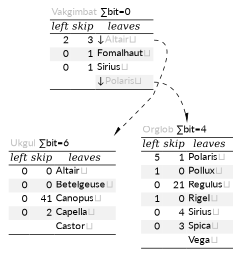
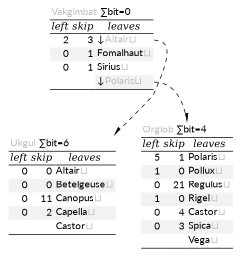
  digraph {
    fontname=Lato
    node [fontname=Lato shape=none]
    edge [fontname=Lato style=dashed]
    n1 [label=< <table border="0" cellspacing="0"> 	<tr><td colspan="3" align="left"><font color="Grey75">Vakgimbat</font> ∑bit=0</td></tr> 	<hr/> 	<tr> 		<td><font face="Times-Italic">left</font></td> 		<td><font face="Times-Italic">skip</font></td> 		<td><font face="Times-Italic">leaves</font></td> 	</tr> 	<hr/> 	<tr> 		<td align="right">2</td> 		<td align="right">3</td> 		<td align="left" port="0">↓<font color="Grey75">Altair⊔</font></td> 	</tr> 	<tr> 		<td align="right" bgcolor="Gray95">0</td> 		<td align="right" bgcolor="Gray95">1</td> 		<td align="left" port="1" bgcolor="Gray95">Fomalhaut<font color="Grey75">⊔</font></td> 	</tr> 	<tr> 		<td align="right">0</td> 		<td align="right">1</td> 		<td align="left" port="2">Sirius<font color="Grey75">⊔</font></td> 	</tr> 	<tr> 		<td>&#8205;</td>		<td>&#8205;</td>		<td align="left" port="3" bgcolor="Gray95">↓<font color="Grey75">Polaris⊔</font></td> 	</tr> 	<hr/> 	<tr><td></td></tr> </table>>]
-   n2 [label=< <table border="0" cellspacing="0"> 	<tr><td colspan="3" align="left"><font color="Grey75">Ukgul</font> ∑bit=6</td></tr> 	<hr/> 	<tr> 		<td><font face="Times-Italic">left</font></td> 		<td><font face="Times-Italic">skip</font></td> 		<td><font face="Times-Italic">leaves</font></td> 	</tr> 	<hr/> 	<tr> 		<td align="right">0</td> 		<td align="right">0</td> 		<td align="left" port="0">Altair<font color="Grey75">⊔</font></td> 	</tr> 	<tr> 		<td align="right" bgcolor="Gray95">0</td> 		<td align="right" bgcolor="Gray95">0</td> 		<td align="left" port="1" bgcolor="Gray95">Betelgeuse<font color="Grey75">⊔</font></td> 	</tr> 	<tr> 		<td align="right">0</td> 		<td align="right">41</td> 		<td align="left" port="2">Canopus<font color="Grey75">⊔</font></td> 	</tr> 	<tr> 		<td align="right" bgcolor="Gray95">0</td> 		<td align="right" bgcolor="Gray95">2</td> 		<td align="left" port="3" bgcolor="Gray95">Capella<font color="Grey75">⊔</font></td> 	</tr> 	<tr> 		<td>&#8205;</td>		<td>&#8205;</td>		<td align="left" port="4">Castor<font color="Grey75">⊔</font></td> 	</tr> 	<hr/> 	<tr><td></td></tr> </table>>]
-   n3 [label=< <table border="0" cellspacing="0"> 	<tr><td colspan="3" align="left"><font color="Grey75">Orglob</font> ∑bit=4</td></tr> 	<hr/> 	<tr> 		<td><font face="Times-Italic">left</font></td> 		<td><font face="Times-Italic">skip</font></td> 		<td><font face="Times-Italic">leaves</font></td> 	</tr> 	<hr/> 	<tr> 		<td align="right">5</td> 		<td align="right">1</td> 		<td align="left" port="0">Polaris<font color="Grey75">⊔</font></td> 	</tr> 	<tr> 		<td align="right" bgcolor="Gray95">1</td> 		<td align="right" bgcolor="Gray95">0</td> 		<td align="left" port="1" bgcolor="Gray95">Pollux<font color="Grey75">⊔</font></td> 	</tr> 	<tr> 		<td align="right">0</td> 		<td align="right">21</td> 		<td align="left" port="2">Regulus<font color="Grey75">⊔</font></td> 	</tr> 	<tr> 		<td align="right" bgcolor="Gray95">1</td> 		<td align="right" bgcolor="Gray95">0</td> 		<td align="left" port="3" bgcolor="Gray95">Rigel<font color="Grey75">⊔</font></td> 	</tr> 	<tr> 		<td align="right">0</td> 		<td align="right">4</td> 		<td align="left" port="4">Sirius<font color="Grey75">⊔</font></td> 	</tr> 	<tr> 		<td align="right" bgcolor="Gray95">0</td> 		<td align="right" bgcolor="Gray95">3</td> 		<td align="left" port="5" bgcolor="Gray95">Spica<font color="Grey75">⊔</font></td> 	</tr> 	<tr> 		<td>&#8205;</td>		<td>&#8205;</td>		<td align="left" port="6">Vega<font color="Grey75">⊔</font></td> 	</tr> 	<hr/> 	<tr><td></td></tr> </table>>]
+   n2 [label=< <table border="0" cellspacing="0"> 	<tr><td colspan="3" align="left"><font color="Grey75">Ukgul</font> ∑bit=6</td></tr> 	<hr/> 	<tr> 		<td><font face="Times-Italic">left</font></td> 		<td><font face="Times-Italic">skip</font></td> 		<td><font face="Times-Italic">leaves</font></td> 	</tr> 	<hr/> 	<tr> 		<td align="right">0</td> 		<td align="right">0</td> 		<td align="left" port="0">Altair<font color="Grey75">⊔</font></td> 	</tr> 	<tr> 		<td align="right" bgcolor="Gray95">0</td> 		<td align="right" bgcolor="Gray95">0</td> 		<td align="left" port="1" bgcolor="Gray95">Betelgeuse<font color="Grey75">⊔</font></td> 	</tr> 	<tr> 		<td align="right">0</td> 		<td align="right">11</td> 		<td align="left" port="2">Canopus<font color="Grey75">⊔</font></td> 	</tr> 	<tr> 		<td align="right" bgcolor="Gray95">0</td> 		<td align="right" bgcolor="Gray95">2</td> 		<td align="left" port="3" bgcolor="Gray95">Capella<font color="Grey75">⊔</font></td> 	</tr> 	<tr> 		<td>&#8205;</td>		<td>&#8205;</td>		<td align="left" port="4">Castor<font color="Grey75">⊔</font></td> 	</tr> 	<hr/> 	<tr><td></td></tr> </table>>]
+   n3 [label=< <table border="0" cellspacing="0"> 	<tr><td colspan="3" align="left"><font color="Grey75">Orglob</font> ∑bit=4</td></tr> 	<hr/> 	<tr> 		<td><font face="Times-Italic">left</font></td> 		<td><font face="Times-Italic">skip</font></td> 		<td><font face="Times-Italic">leaves</font></td> 	</tr> 	<hr/> 	<tr> 		<td align="right">5</td> 		<td align="right">1</td> 		<td align="left" port="0">Polaris<font color="Grey75">⊔</font></td> 	</tr> 	<tr> 		<td align="right" bgcolor="Gray95">1</td> 		<td align="right" bgcolor="Gray95">0</td> 		<td align="left" port="1" bgcolor="Gray95">Pollux<font color="Grey75">⊔</font></td> 	</tr> 	<tr> 		<td align="right">0</td> 		<td align="right">21</td> 		<td align="left" port="2">Regulus<font color="Grey75">⊔</font></td> 	</tr> 	<tr> 		<td align="right" bgcolor="Gray95">1</td> 		<td align="right" bgcolor="Gray95">0</td> 		<td align="left" port="3" bgcolor="Gray95">Rigel<font color="Grey75">⊔</font></td> 	</tr> 	<tr> 		<td align="right">0</td> 		<td align="right">4</td> 		<td align="left" port="4">Castor<font color="Grey75">⊔</font></td> 	</tr> 	<tr> 		<td align="right" bgcolor="Gray95">0</td> 		<td align="right" bgcolor="Gray95">3</td> 		<td align="left" port="5" bgcolor="Gray95">Spica<font color="Grey75">⊔</font></td> 	</tr> 	<tr> 		<td>&#8205;</td>		<td>&#8205;</td>		<td align="left" port="6">Vega<font color="Grey75">⊔</font></td> 	</tr> 	<hr/> 	<tr><td></td></tr> </table>>]
    n1 -> n2 [arrowhead=rnormal tailport=0]
    n1 -> n3 [arrowhead=lnormal tailport=3]
  }
